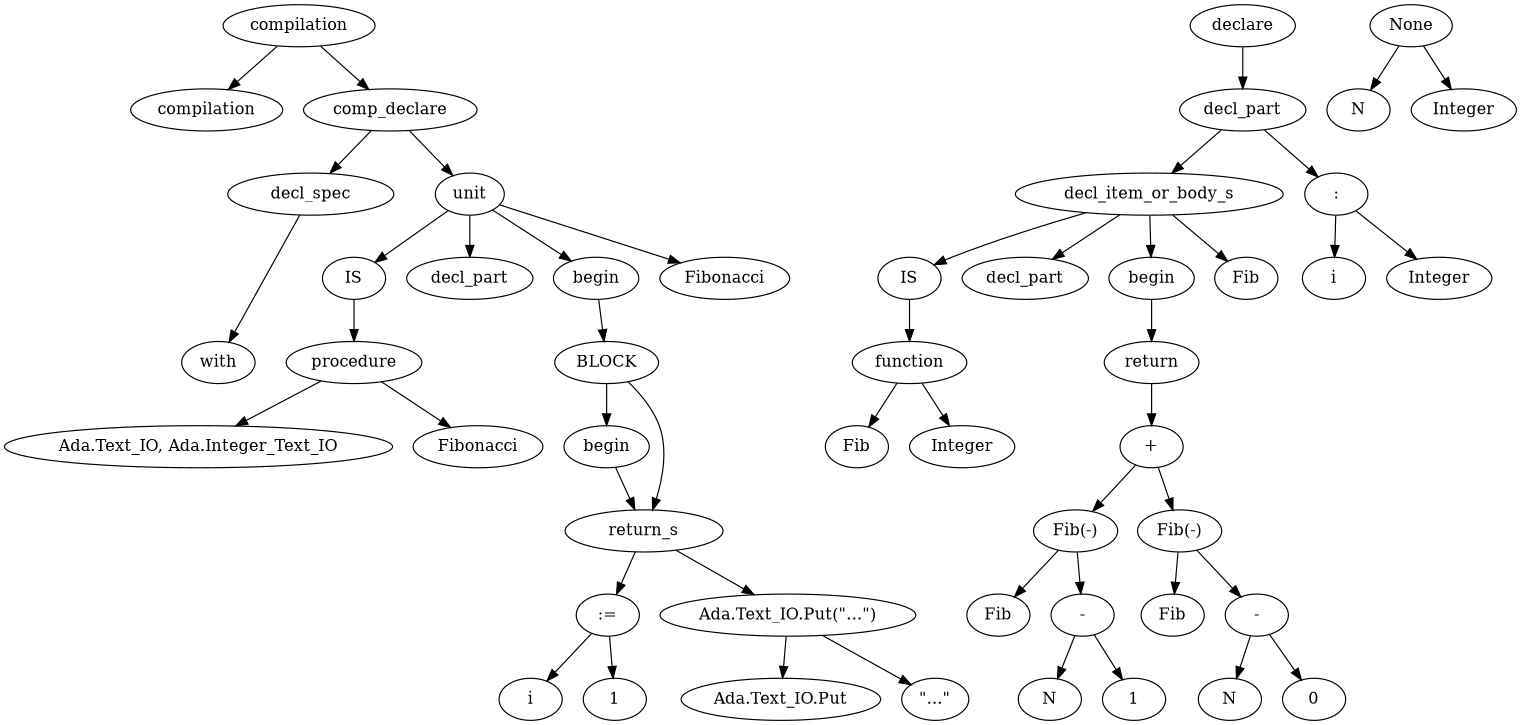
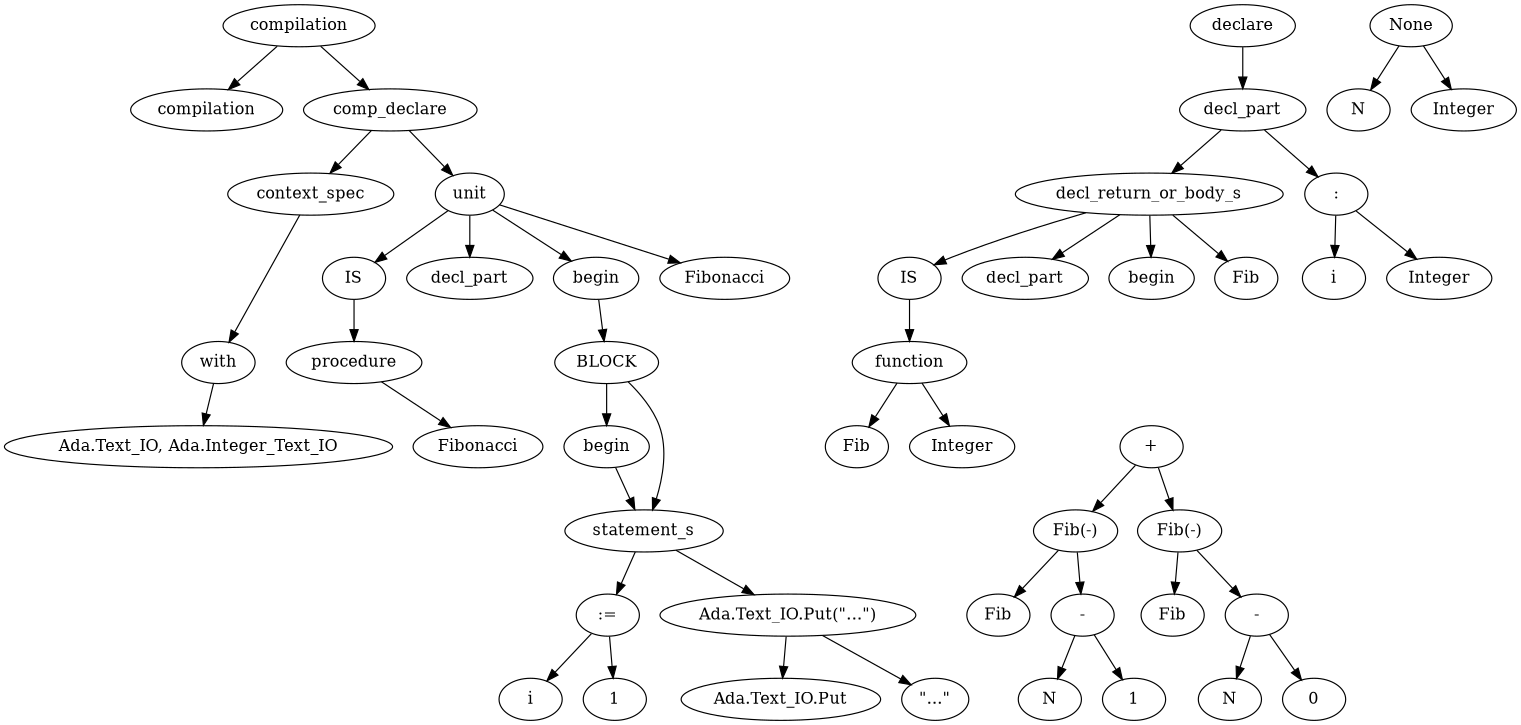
  digraph {
    n1 [label=compilation]
    n2 [label=compilation]
    n3 [label=comp_declare]
-   n4 [label=decl_spec]
+   n4 [label=context_spec]
    n5 [label=unit]
    n6 [label=with]
    n7 [label=IS]
    n8 [label=decl_part]
    n9 [label=begin]
    n10 [label=Fibonacci]
    n11 [label="Ada.Text_IO, Ada.Integer_Text_IO"]
    n12 [label=procedure]
    n13 [label=BLOCK]
    n14 [label=Fibonacci]
    n15 [label=begin]
-   n16 [label=return_s]
+   n16 [label=statement_s]
    n17 [label=declare]
    n18 [label=decl_part]
-   n19 [label=decl_item_or_body_s]
+   n19 [label=decl_return_or_body_s]
    n20 [label=":"]
    n21 [label=IS]
    n22 [label=decl_part]
    n23 [label=begin]
    n24 [label=Fib]
    n25 [label=i]
    n26 [label=Integer]
    n27 [label=function]
-   n28 [label=return]
    n29 [label=Fib]
    n30 [label=Integer]
    n31 [label=None]
    n32 [label=N]
    n33 [label=Integer]
    n34 [label="+"]
    n35 [label="Fib(-)"]
    n36 [label="Fib(-)"]
    n37 [label=Fib]
    n38 [label="-"]
    n39 [label=Fib]
    n40 [label="-"]
    n41 [label=N]
    n42 [label=1]
    n43 [label=N]
    n44 [label=0]
    n45 [label=":="]
    n46 [label="Ada.Text_IO.Put(\"...\")"]
    n47 [label=i]
    n48 [label=1]
    n49 [label="Ada.Text_IO.Put"]
    n50 [label="\"...\""]
    n1 -> n2
    n1 -> n3
    n3 -> n4
    n3 -> n5
    n4 -> n6
    n5 -> n7
    n5 -> n8
    n5 -> n9
    n5 -> n10
-   n12 -> n11
+   n6 -> n11
    n7 -> n12
    n9 -> n13
    n12 -> n14
    n13 -> n15
    n13 -> n16
    n15 -> n16
    n16 -> n45
    n16 -> n46
    n17 -> n18
    n18 -> n19
    n18 -> n20
    n19 -> n21
    n19 -> n22
    n19 -> n23
    n19 -> n24
    n20 -> n25
    n20 -> n26
    n21 -> n27
-   n23 -> n28
    n27 -> n29
    n27 -> n30
-   n28 -> n34
    n31 -> n32
    n31 -> n33
    n34 -> n35
    n34 -> n36
    n35 -> n37
    n35 -> n38
    n36 -> n39
    n36 -> n40
    n38 -> n41
    n38 -> n42
    n40 -> n43
    n40 -> n44
    n45 -> n47
    n45 -> n48
    n46 -> n49
    n46 -> n50
  }
